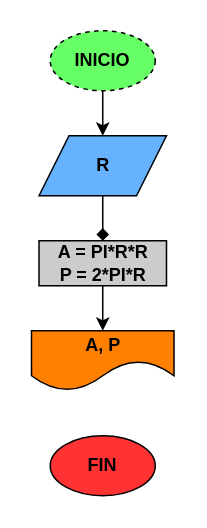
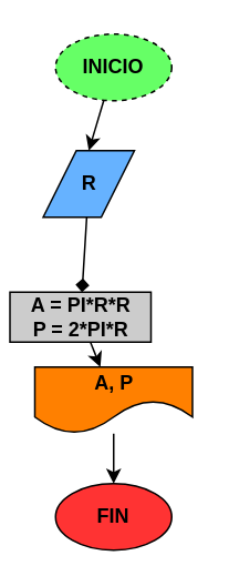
  <mxCell id="0" />
  <mxCell id="1" parent="0" />
  <mxCell id="2" style="edgeStyle=none;html=1;entryX=0.5;entryY=0;entryDx=0;entryDy=0;" edge="1" parent="1" source="3" target="5"><mxGeometry relative="1" as="geometry" /></mxCell>
  <mxCell id="3" value="&lt;b&gt;INICIO&lt;/b&gt;" style="ellipse;whiteSpace=wrap;html=1;fillColor=#66FF66;dashed=1;" vertex="1" parent="1"><mxGeometry x="33" y="20" width="70" height="40" as="geometry" /></mxCell>
  <mxCell id="4" value="" style="edgeStyle=none;html=1;endArrow=diamond;" edge="1" parent="1" source="5" target="7"><mxGeometry relative="1" as="geometry" /></mxCell>
- <mxCell id="5" value="&lt;b&gt;R&lt;/b&gt;" style="shape=parallelogram;perimeter=parallelogramPerimeter;whiteSpace=wrap;html=1;fixedSize=1;fillColor=#66B2FF;" vertex="1" parent="1"><mxGeometry x="25.5" y="90" width="85" height="40" as="geometry" /></mxCell>
+ <mxCell id="5" value="&lt;b&gt;R&lt;/b&gt;" style="shape=parallelogram;perimeter=parallelogramPerimeter;whiteSpace=wrap;html=1;fixedSize=1;fillColor=#66B2FF;" vertex="1" parent="1"><mxGeometry x="25.5" y="90" width="55" height="40" as="geometry" /></mxCell>
  <mxCell id="6" style="edgeStyle=none;html=1;" edge="1" parent="1" source="7" target="9"><mxGeometry relative="1" as="geometry" /></mxCell>
- <mxCell id="7" value="&lt;b&gt;A = PI*R*R&lt;br&gt;P = 2*PI*R&lt;/b&gt;" style="whiteSpace=wrap;html=1;fillColor=#CCCCCC;" vertex="1" parent="1"><mxGeometry x="25.5" y="160" width="85" height="30" as="geometry" /></mxCell>
+ <mxCell id="7" value="&lt;b&gt;A = PI*R*R&lt;br&gt;P = 2*PI*R&lt;/b&gt;" style="whiteSpace=wrap;html=1;fillColor=#CCCCCC;" vertex="1" parent="1"><mxGeometry x="5.5" y="175" width="85" height="30" as="geometry" /></mxCell>
+ <mxCell id="8" style="edgeStyle=none;html=1;entryX=0.5;entryY=0;entryDx=0;entryDy=0;" edge="1" parent="1" source="9" target="10"><mxGeometry relative="1" as="geometry" /></mxCell>
  <mxCell id="9" value="&lt;b&gt;A, P&lt;/b&gt;" style="shape=document;whiteSpace=wrap;html=1;boundedLbl=1;size=0.5;fillColor=#FF8000;" vertex="1" parent="1"><mxGeometry x="20.5" y="220" width="95" height="40" as="geometry" /></mxCell>
  <mxCell id="10" value="&lt;b&gt;FIN&lt;/b&gt;" style="ellipse;whiteSpace=wrap;html=1;fillColor=#FF3333;" vertex="1" parent="1"><mxGeometry x="33" y="290" width="70" height="40" as="geometry" /></mxCell>
